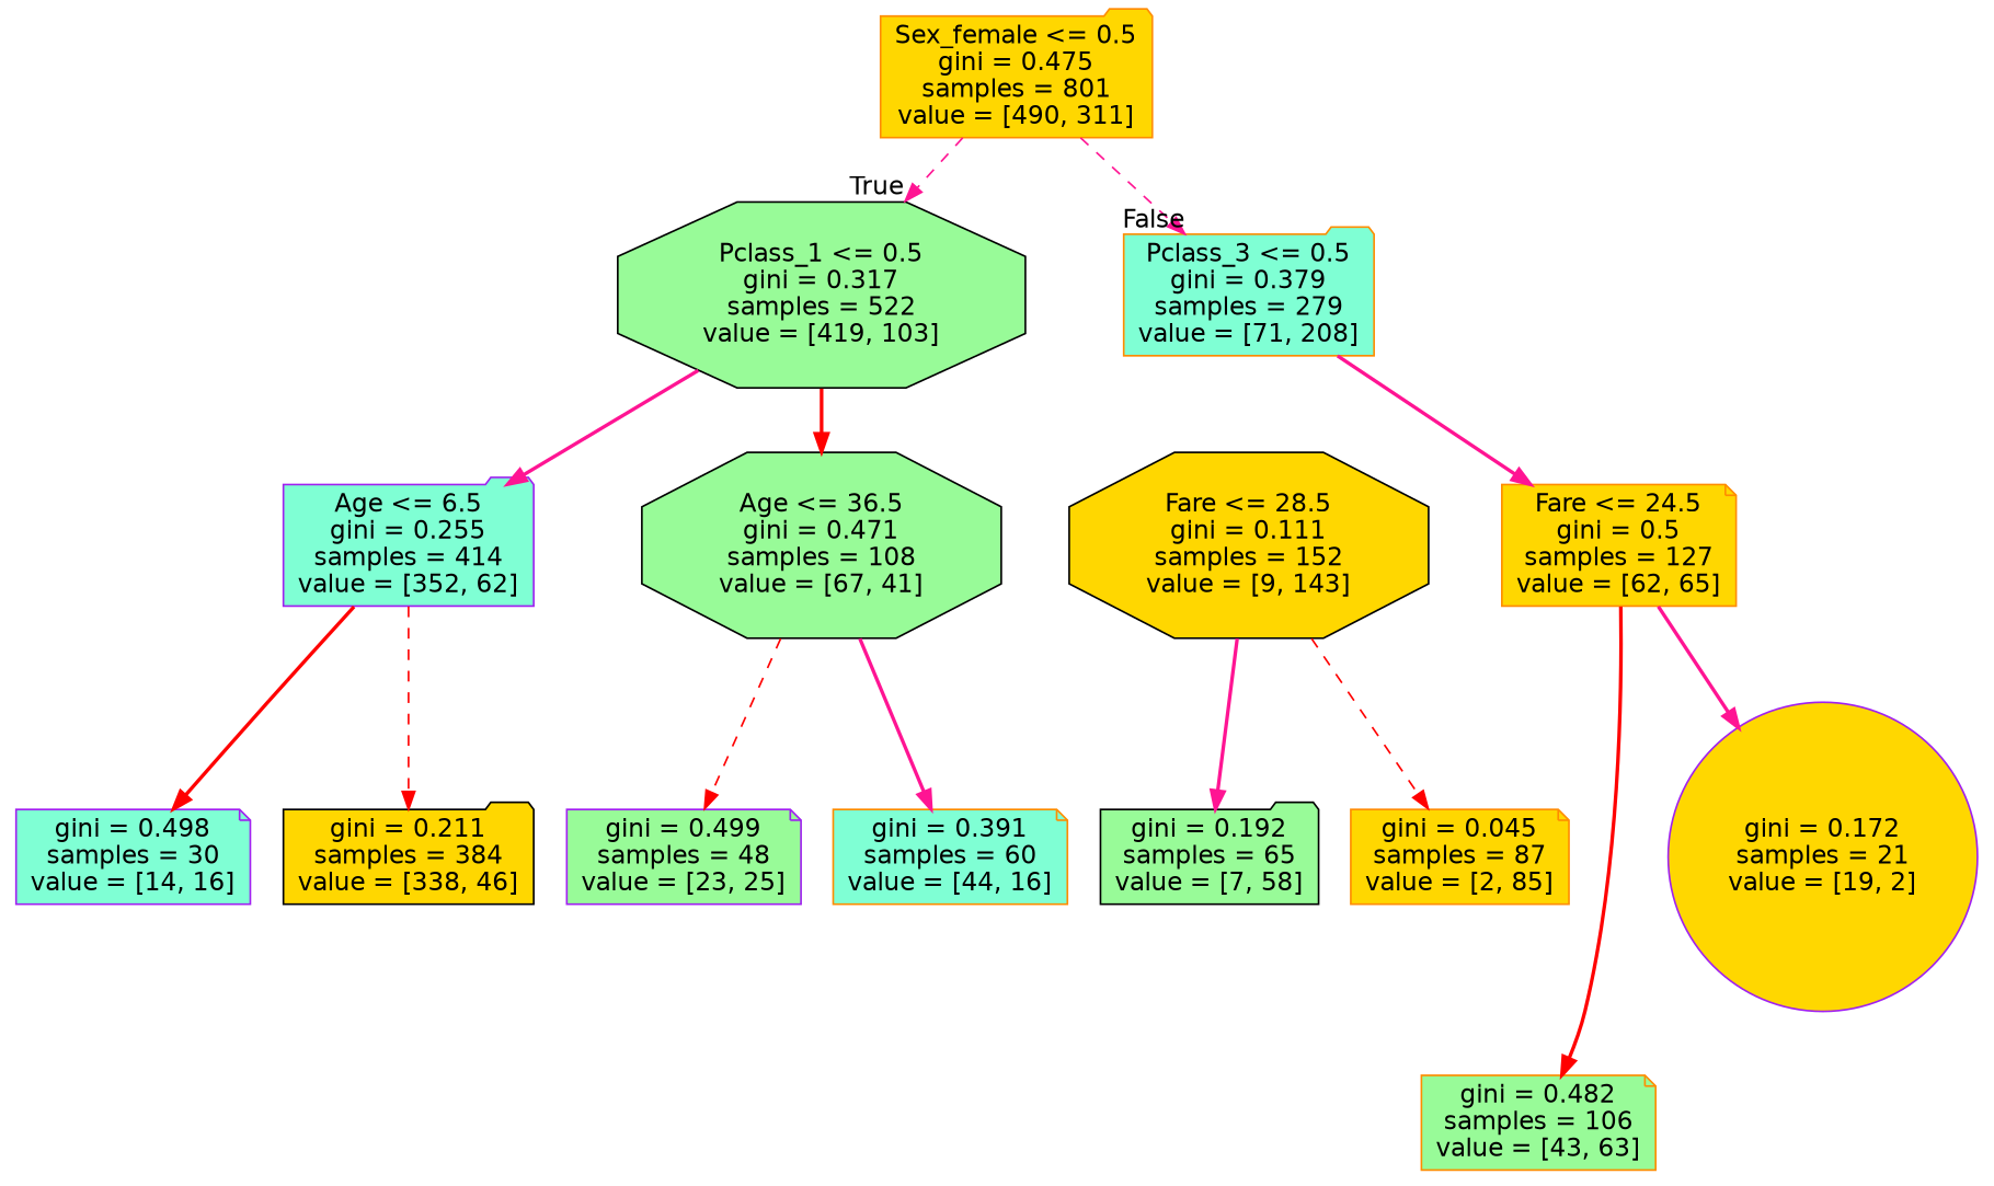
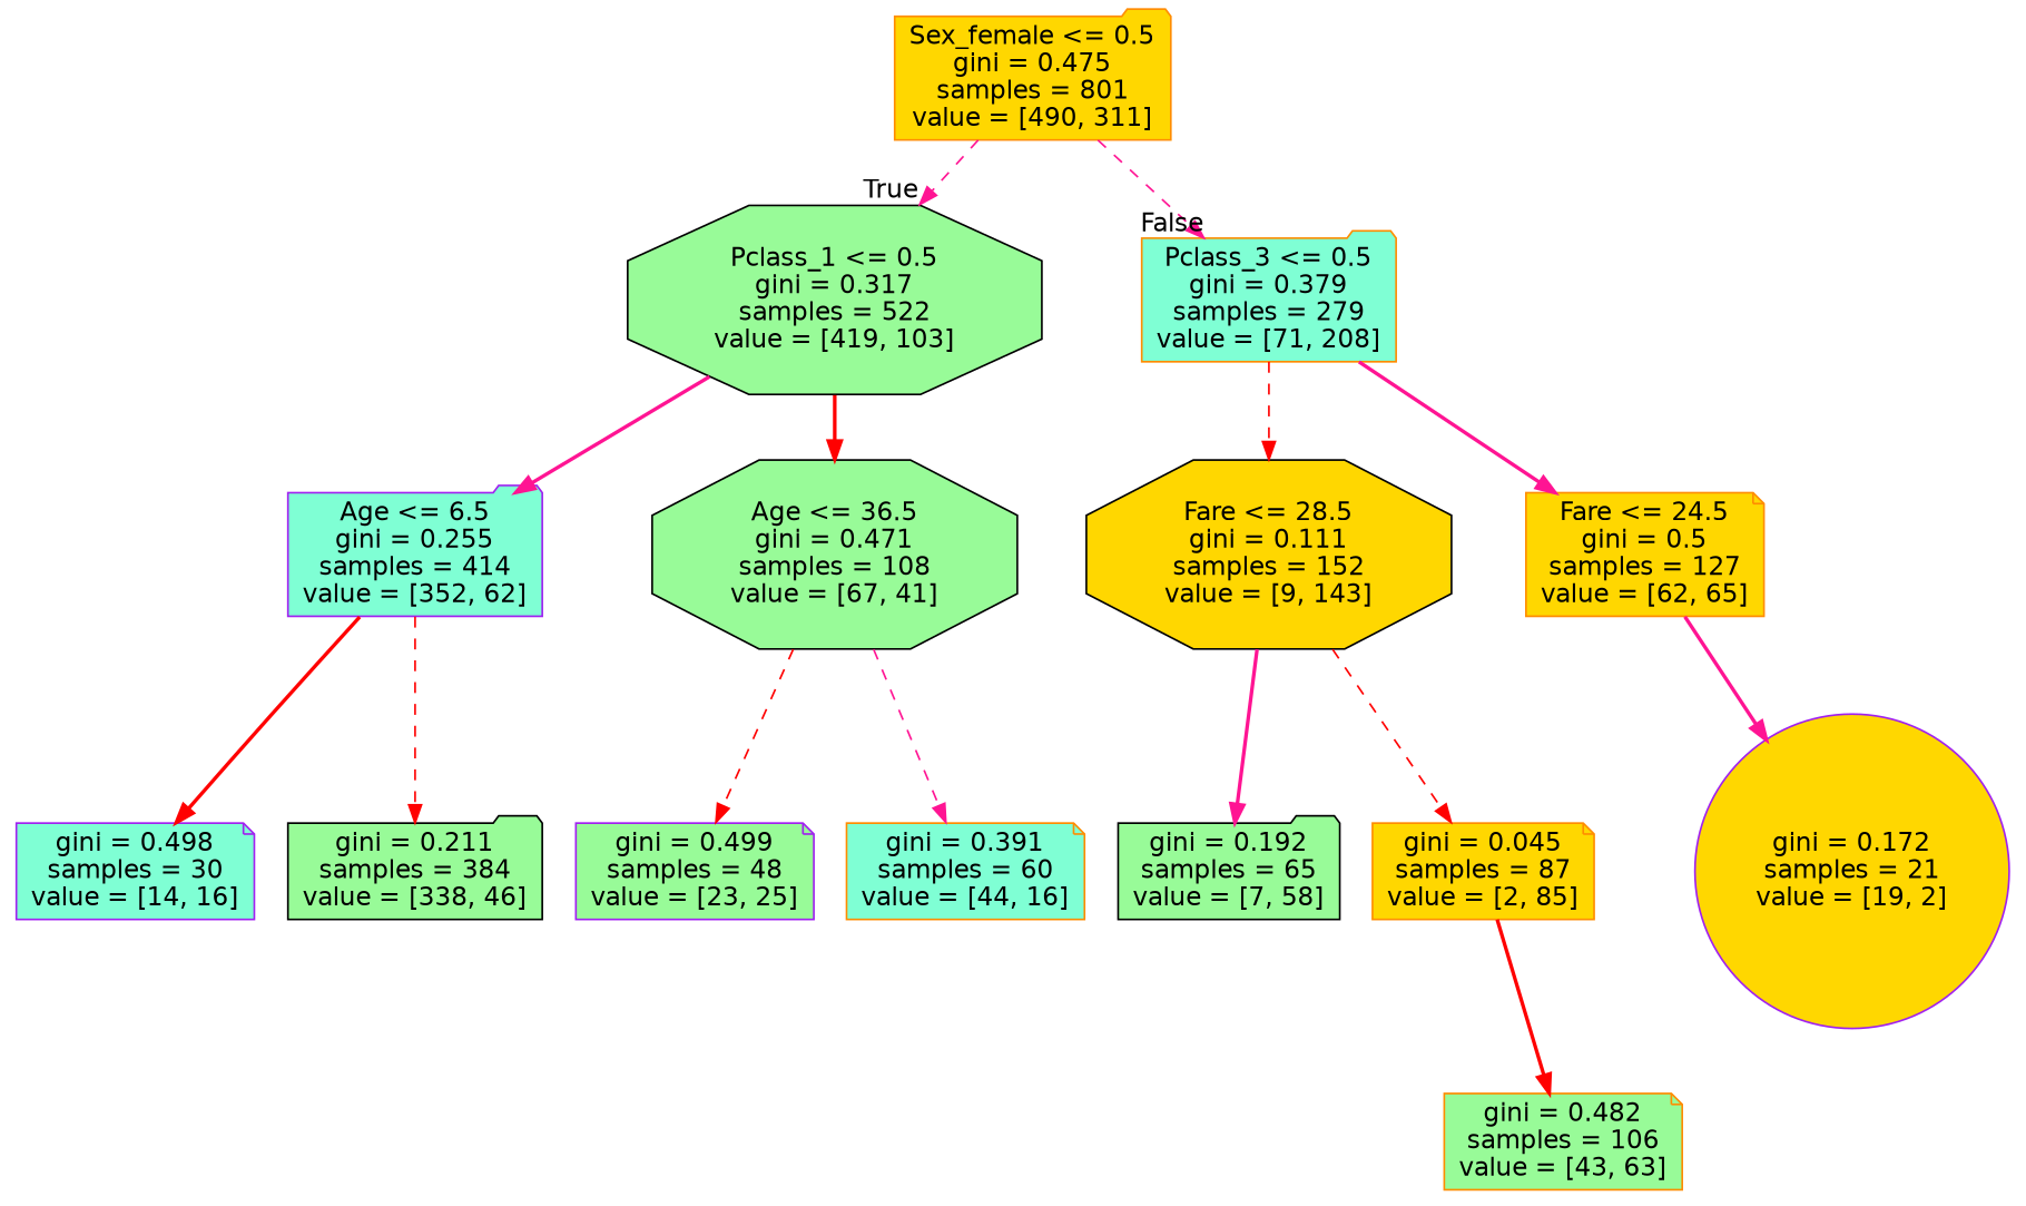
  digraph {
    node [color=darkorange fillcolor=palegreen fontname=helvetica shape=note style=filled]
    edge [color=deeppink fontname=helvetica style=bold]
    n1 [fillcolor=gold label="Sex_female <= 0.5\ngini = 0.475\nsamples = 801\nvalue = [490, 311]" shape=folder]
    n2 [color=black label="Pclass_1 <= 0.5\ngini = 0.317\nsamples = 522\nvalue = [419, 103]" shape=octagon]
    n3 [fillcolor=aquamarine label="Pclass_3 <= 0.5\ngini = 0.379\nsamples = 279\nvalue = [71, 208]" shape=folder]
    n4 [color=purple fillcolor=aquamarine label="Age <= 6.5\ngini = 0.255\nsamples = 414\nvalue = [352, 62]" shape=folder]
    n5 [color=black label="Age <= 36.5\ngini = 0.471\nsamples = 108\nvalue = [67, 41]" shape=octagon]
    n6 [color=black fillcolor=gold label="Fare <= 28.5\ngini = 0.111\nsamples = 152\nvalue = [9, 143]" shape=octagon]
    n7 [fillcolor=gold label="Fare <= 24.5\ngini = 0.5\nsamples = 127\nvalue = [62, 65]"]
    n8 [color=purple fillcolor=aquamarine label="gini = 0.498\nsamples = 30\nvalue = [14, 16]"]
-   n9 [color=black fillcolor=gold label="gini = 0.211\nsamples = 384\nvalue = [338, 46]" shape=folder]
+   n9 [color=black label="gini = 0.211\nsamples = 384\nvalue = [338, 46]" shape=folder]
    n10 [color=purple label="gini = 0.499\nsamples = 48\nvalue = [23, 25]"]
    n11 [fillcolor=aquamarine label="gini = 0.391\nsamples = 60\nvalue = [44, 16]"]
    n12 [color=black label="gini = 0.192\nsamples = 65\nvalue = [7, 58]" shape=folder]
    n13 [fillcolor=gold label="gini = 0.045\nsamples = 87\nvalue = [2, 85]"]
    n14 [label="gini = 0.482\nsamples = 106\nvalue = [43, 63]"]
    n15 [color=purple fillcolor=gold label="gini = 0.172\nsamples = 21\nvalue = [19, 2]" shape=circle]
    n1 -> n2 [headlabel=True labelangle=45 labeldistance=2.5 style=dashed]
    n1 -> n3 [headlabel=False labelangle=-45 labeldistance=2.5 style=dashed]
    n2 -> n4
    n2 -> n5 [color=red]
+   n3 -> n6 [color=red style=dashed]
    n3 -> n7
    n4 -> n8 [color=red]
    n4 -> n9 [color=red style=dashed]
    n5 -> n10 [color=red style=dashed]
-   n5 -> n11
+   n5 -> n11 [style=dashed]
    n6 -> n12
    n6 -> n13 [color=red style=dashed]
-   n7 -> n14 [color=red]
+   n13 -> n14 [color=red]
    n7 -> n15
  }
